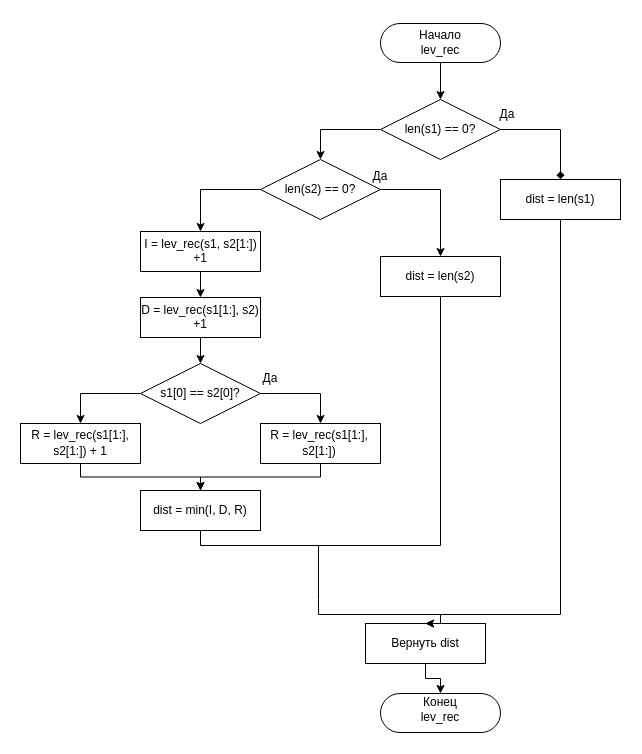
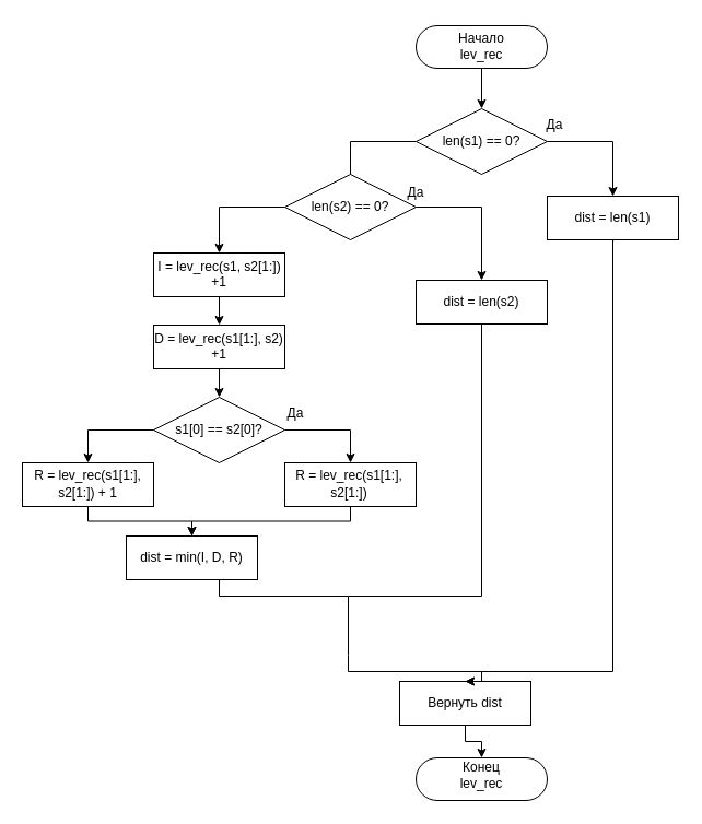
  <mxCell id="0" />
  <mxCell id="1" parent="0" />
  <mxCell id="2" value="" style="rounded=1;whiteSpace=wrap;html=1;arcSize=50;" parent="1" vertex="1"><mxGeometry x="380" y="23" width="120" height="39" as="geometry" /></mxCell>
  <mxCell id="3" value="len(s1) == 0?" style="rhombus;whiteSpace=wrap;html=1;" parent="1" vertex="1"><mxGeometry x="380" y="99" width="120" height="60" as="geometry" /></mxCell>
  <mxCell id="4" value="" style="endArrow=classic;html=1;exitX=0.5;exitY=1;exitDx=0;exitDy=0;entryX=0.5;entryY=0;entryDx=0;entryDy=0;rounded=0;edgeStyle=orthogonalEdgeStyle;" parent="1" source="2" target="3" edge="1"><mxGeometry width="50" height="50" relative="1" as="geometry"><mxPoint x="395" y="407" as="sourcePoint" /><mxPoint x="445" y="357" as="targetPoint" /></mxGeometry></mxCell>
  <mxCell id="5" value="dist = len(s1)" style="rounded=0;whiteSpace=wrap;html=1;" parent="1" vertex="1"><mxGeometry x="500" y="179" width="120" height="40" as="geometry" /></mxCell>
- <mxCell id="6" value="" style="endArrow=diamond;html=1;rounded=0;exitX=1;exitY=0.5;exitDx=0;exitDy=0;entryX=0.5;entryY=0;entryDx=0;entryDy=0;edgeStyle=orthogonalEdgeStyle;" parent="1" source="3" target="5" edge="1"><mxGeometry width="50" height="50" relative="1" as="geometry"><mxPoint x="395" y="414" as="sourcePoint" /><mxPoint x="445" y="364" as="targetPoint" /></mxGeometry></mxCell>
+ <mxCell id="6" value="" style="endArrow=classic;html=1;rounded=0;exitX=1;exitY=0.5;exitDx=0;exitDy=0;entryX=0.5;entryY=0;entryDx=0;entryDy=0;edgeStyle=orthogonalEdgeStyle;" parent="1" source="3" target="5" edge="1"><mxGeometry width="50" height="50" relative="1" as="geometry"><mxPoint x="395" y="414" as="sourcePoint" /><mxPoint x="445" y="364" as="targetPoint" /></mxGeometry></mxCell>
  <mxCell id="7" value="len(s2) == 0?" style="rhombus;whiteSpace=wrap;html=1;" parent="1" vertex="1"><mxGeometry x="260" y="159" width="120" height="60" as="geometry" /></mxCell>
  <mxCell id="8" value="dist = len(s2)" style="rounded=0;whiteSpace=wrap;html=1;" parent="1" vertex="1"><mxGeometry x="380" y="256" width="120" height="40" as="geometry" /></mxCell>
  <mxCell id="9" value="" style="endArrow=classic;html=1;rounded=0;exitX=1;exitY=0.5;exitDx=0;exitDy=0;entryX=0.5;entryY=0;entryDx=0;entryDy=0;edgeStyle=orthogonalEdgeStyle;" parent="1" source="7" target="8" edge="1"><mxGeometry width="50" height="50" relative="1" as="geometry"><mxPoint x="395" y="414" as="sourcePoint" /><mxPoint x="445" y="364" as="targetPoint" /></mxGeometry></mxCell>
- <mxCell id="10" value="" style="endArrow=classic;html=1;rounded=0;exitX=0;exitY=0.5;exitDx=0;exitDy=0;entryX=0.5;entryY=0;entryDx=0;entryDy=0;edgeStyle=orthogonalEdgeStyle;" parent="1" source="3" target="7" edge="1"><mxGeometry width="50" height="50" relative="1" as="geometry"><mxPoint x="395" y="414" as="sourcePoint" /><mxPoint x="445" y="364" as="targetPoint" /></mxGeometry></mxCell>
+ <mxCell id="10" value="" style="endArrow=none;html=1;rounded=0;exitX=0;exitY=0.5;exitDx=0;exitDy=0;entryX=0.5;entryY=0;entryDx=0;entryDy=0;edgeStyle=orthogonalEdgeStyle;" parent="1" source="3" target="7" edge="1"><mxGeometry width="50" height="50" relative="1" as="geometry"><mxPoint x="395" y="414" as="sourcePoint" /><mxPoint x="445" y="364" as="targetPoint" /></mxGeometry></mxCell>
  <mxCell id="11" value="" style="rounded=0;whiteSpace=wrap;html=1;" parent="1" vertex="1"><mxGeometry x="140" y="231" width="120" height="40" as="geometry" /></mxCell>
  <mxCell id="12" value="" style="rounded=0;whiteSpace=wrap;html=1;" parent="1" vertex="1"><mxGeometry x="140" y="297" width="120" height="40" as="geometry" /></mxCell>
  <mxCell id="13" value="s1[0] == s2[0]?" style="rhombus;whiteSpace=wrap;html=1;" parent="1" vertex="1"><mxGeometry x="140" y="363" width="120" height="60" as="geometry" /></mxCell>
  <mxCell id="14" value="" style="rounded=0;whiteSpace=wrap;html=1;" parent="1" vertex="1"><mxGeometry x="260" y="423" width="120" height="40" as="geometry" /></mxCell>
  <mxCell id="15" value="" style="rounded=0;whiteSpace=wrap;html=1;" parent="1" vertex="1"><mxGeometry x="20" y="423" width="120" height="40" as="geometry" /></mxCell>
- <mxCell id="16" value="dist = min(I, D, R)" style="rounded=0;whiteSpace=wrap;html=1;" parent="1" vertex="1"><mxGeometry x="140" y="490" width="120" height="40" as="geometry" /></mxCell>
+ <mxCell id="16" value="dist = min(I, D, R)" style="rounded=0;whiteSpace=wrap;html=1;" parent="1" vertex="1"><mxGeometry x="115" y="490" width="120" height="40" as="geometry" /></mxCell>
  <mxCell id="17" value="" style="endArrow=classic;html=1;rounded=0;exitX=0;exitY=0.5;exitDx=0;exitDy=0;entryX=0.5;entryY=0;entryDx=0;entryDy=0;edgeStyle=orthogonalEdgeStyle;" parent="1" source="7" target="11" edge="1"><mxGeometry width="50" height="50" relative="1" as="geometry"><mxPoint x="334" y="333" as="sourcePoint" /><mxPoint x="384" y="283" as="targetPoint" /></mxGeometry></mxCell>
  <mxCell id="18" value="" style="endArrow=classic;html=1;rounded=0;exitX=0.5;exitY=1;exitDx=0;exitDy=0;entryX=0.5;entryY=0;entryDx=0;entryDy=0;edgeStyle=orthogonalEdgeStyle;" parent="1" source="11" target="12" edge="1"><mxGeometry width="50" height="50" relative="1" as="geometry"><mxPoint x="334" y="333" as="sourcePoint" /><mxPoint x="384" y="283" as="targetPoint" /></mxGeometry></mxCell>
  <mxCell id="19" value="" style="endArrow=classic;html=1;rounded=0;exitX=0.5;exitY=1;exitDx=0;exitDy=0;entryX=0.5;entryY=0;entryDx=0;entryDy=0;edgeStyle=orthogonalEdgeStyle;" parent="1" source="12" target="13" edge="1"><mxGeometry width="50" height="50" relative="1" as="geometry"><mxPoint x="334" y="333" as="sourcePoint" /><mxPoint x="384" y="283" as="targetPoint" /></mxGeometry></mxCell>
  <mxCell id="20" value="" style="endArrow=classic;html=1;rounded=0;exitX=1;exitY=0.5;exitDx=0;exitDy=0;entryX=0.5;entryY=0;entryDx=0;entryDy=0;edgeStyle=orthogonalEdgeStyle;" parent="1" source="13" target="14" edge="1"><mxGeometry width="50" height="50" relative="1" as="geometry"><mxPoint x="334" y="333" as="sourcePoint" /><mxPoint x="384" y="283" as="targetPoint" /></mxGeometry></mxCell>
  <mxCell id="21" value="" style="endArrow=classic;html=1;rounded=0;exitX=0;exitY=0.5;exitDx=0;exitDy=0;entryX=0.5;entryY=0;entryDx=0;entryDy=0;edgeStyle=orthogonalEdgeStyle;" parent="1" source="13" target="15" edge="1"><mxGeometry width="50" height="50" relative="1" as="geometry"><mxPoint x="334" y="333" as="sourcePoint" /><mxPoint x="384" y="283" as="targetPoint" /></mxGeometry></mxCell>
  <mxCell id="22" value="" style="endArrow=classic;html=1;rounded=0;exitX=0.5;exitY=1;exitDx=0;exitDy=0;entryX=0.5;entryY=0;entryDx=0;entryDy=0;edgeStyle=orthogonalEdgeStyle;" parent="1" source="14" target="16" edge="1"><mxGeometry width="50" height="50" relative="1" as="geometry"><mxPoint x="334" y="333" as="sourcePoint" /><mxPoint x="384" y="283" as="targetPoint" /></mxGeometry></mxCell>
  <mxCell id="23" value="" style="endArrow=classic;html=1;rounded=0;exitX=0.5;exitY=1;exitDx=0;exitDy=0;entryX=0.5;entryY=0;entryDx=0;entryDy=0;edgeStyle=orthogonalEdgeStyle;" parent="1" source="15" target="16" edge="1"><mxGeometry width="50" height="50" relative="1" as="geometry"><mxPoint x="334" y="333" as="sourcePoint" /><mxPoint x="384" y="283" as="targetPoint" /></mxGeometry></mxCell>
  <mxCell id="24" value="Вернуть dist" style="rounded=0;whiteSpace=wrap;html=1;" parent="1" vertex="1"><mxGeometry x="365" y="623" width="120" height="40" as="geometry" /></mxCell>
  <mxCell id="25" value="" style="rounded=1;whiteSpace=wrap;html=1;arcSize=50;" parent="1" vertex="1"><mxGeometry x="380" y="693" width="120" height="39" as="geometry" /></mxCell>
  <mxCell id="26" value="" style="endArrow=none;html=1;rounded=0;exitX=0.5;exitY=1;exitDx=0;exitDy=0;entryX=0.5;entryY=0;entryDx=0;entryDy=0;edgeStyle=orthogonalEdgeStyle;endFill=0;" parent="1" source="16" edge="1"><mxGeometry width="50" height="50" relative="1" as="geometry"><mxPoint x="334" y="453" as="sourcePoint" /><mxPoint x="318" y="559" as="targetPoint" /><Array as="points"><mxPoint x="200" y="545" /><mxPoint x="318" y="545" /></Array></mxGeometry></mxCell>
  <mxCell id="27" value="" style="endArrow=none;html=1;rounded=0;exitX=0.5;exitY=1;exitDx=0;exitDy=0;edgeStyle=orthogonalEdgeStyle;endFill=0;" parent="1" source="8" edge="1"><mxGeometry width="50" height="50" relative="1" as="geometry"><mxPoint x="334" y="453" as="sourcePoint" /><mxPoint x="318" y="599" as="targetPoint" /><Array as="points"><mxPoint x="440" y="545" /><mxPoint x="318" y="545" /></Array></mxGeometry></mxCell>
  <mxCell id="28" value="" style="endArrow=classic;html=1;rounded=0;exitX=0.5;exitY=1;exitDx=0;exitDy=0;entryX=0.5;entryY=0;entryDx=0;entryDy=0;edgeStyle=orthogonalEdgeStyle;" parent="1" target="24" edge="1"><mxGeometry width="50" height="50" relative="1" as="geometry"><mxPoint x="318" y="599" as="sourcePoint" /><mxPoint x="384" y="403" as="targetPoint" /><Array as="points"><mxPoint x="318" y="614" /><mxPoint x="440" y="614" /></Array></mxGeometry></mxCell>
  <mxCell id="29" value="" style="endArrow=classic;html=1;rounded=0;exitX=0.5;exitY=1;exitDx=0;exitDy=0;entryX=0.5;entryY=0;entryDx=0;entryDy=0;edgeStyle=orthogonalEdgeStyle;" parent="1" source="5" target="24" edge="1"><mxGeometry width="50" height="50" relative="1" as="geometry"><mxPoint x="334" y="453" as="sourcePoint" /><mxPoint x="384" y="403" as="targetPoint" /><Array as="points"><mxPoint x="560" y="614" /><mxPoint x="440" y="614" /></Array></mxGeometry></mxCell>
  <mxCell id="30" value="" style="endArrow=classic;html=1;rounded=0;exitX=0.5;exitY=1;exitDx=0;exitDy=0;entryX=0.5;entryY=0;entryDx=0;entryDy=0;edgeStyle=orthogonalEdgeStyle;" parent="1" source="24" target="25" edge="1"><mxGeometry width="50" height="50" relative="1" as="geometry"><mxPoint x="334" y="453" as="sourcePoint" /><mxPoint x="384" y="403" as="targetPoint" /></mxGeometry></mxCell>
  <mxCell id="31" value="Да" style="text;html=1;strokeColor=none;fillColor=none;align=center;verticalAlign=middle;whiteSpace=wrap;rounded=0;" parent="1" vertex="1"><mxGeometry x="350" y="161" width="60" height="30" as="geometry" /></mxCell>
  <mxCell id="32" value="Да" style="text;html=1;strokeColor=none;fillColor=none;align=center;verticalAlign=middle;whiteSpace=wrap;rounded=0;" parent="1" vertex="1"><mxGeometry x="477" y="99" width="60" height="30" as="geometry" /></mxCell>
  <mxCell id="33" value="Да" style="text;html=1;strokeColor=none;fillColor=none;align=center;verticalAlign=middle;whiteSpace=wrap;rounded=0;" parent="1" vertex="1"><mxGeometry x="240" y="363" width="60" height="30" as="geometry" /></mxCell>
  <mxCell id="34" value="Начало" style="text;html=1;strokeColor=none;fillColor=none;align=center;verticalAlign=middle;whiteSpace=wrap;rounded=0;" vertex="1" parent="1"><mxGeometry x="384" y="20" width="112" height="30" as="geometry" /></mxCell>
  <mxCell id="35" value="lev_rec" style="text;html=1;strokeColor=none;fillColor=none;align=center;verticalAlign=middle;whiteSpace=wrap;rounded=0;" vertex="1" parent="1"><mxGeometry x="384" y="35" width="112" height="30" as="geometry" /></mxCell>
  <mxCell id="36" value="Конец" style="text;html=1;strokeColor=none;fillColor=none;align=center;verticalAlign=middle;whiteSpace=wrap;rounded=0;" vertex="1" parent="1"><mxGeometry x="384" y="687" width="112" height="30" as="geometry" /></mxCell>
  <mxCell id="37" value="lev_rec" style="text;html=1;strokeColor=none;fillColor=none;align=center;verticalAlign=middle;whiteSpace=wrap;rounded=0;" vertex="1" parent="1"><mxGeometry x="384" y="702" width="112" height="30" as="geometry" /></mxCell>
  <mxCell id="38" value="I = lev_rec(s1, s2[1:])" style="text;html=1;strokeColor=none;fillColor=none;align=center;verticalAlign=middle;whiteSpace=wrap;rounded=0;" vertex="1" parent="1"><mxGeometry x="134.5" y="229" width="131" height="30" as="geometry" /></mxCell>
  <mxCell id="39" value="+1" style="text;html=1;strokeColor=none;fillColor=none;align=center;verticalAlign=middle;whiteSpace=wrap;rounded=0;" vertex="1" parent="1"><mxGeometry x="170" y="243" width="60" height="30" as="geometry" /></mxCell>
  <mxCell id="40" value="D = lev_rec(s1[1:], s2)" style="text;html=1;strokeColor=none;fillColor=none;align=center;verticalAlign=middle;whiteSpace=wrap;rounded=0;" vertex="1" parent="1"><mxGeometry x="132" y="295" width="136" height="30" as="geometry" /></mxCell>
  <mxCell id="41" value="+1" style="text;html=1;strokeColor=none;fillColor=none;align=center;verticalAlign=middle;whiteSpace=wrap;rounded=0;" vertex="1" parent="1"><mxGeometry x="132" y="309" width="136" height="30" as="geometry" /></mxCell>
  <mxCell id="42" value="R = lev_rec(s1[1:]," style="text;html=1;strokeColor=none;fillColor=none;align=center;verticalAlign=middle;whiteSpace=wrap;rounded=0;" vertex="1" parent="1"><mxGeometry x="21" y="420" width="118" height="30" as="geometry" /></mxCell>
  <mxCell id="43" value="s2[1:]) + 1" style="text;html=1;strokeColor=none;fillColor=none;align=center;verticalAlign=middle;whiteSpace=wrap;rounded=0;" vertex="1" parent="1"><mxGeometry x="21" y="436" width="118" height="30" as="geometry" /></mxCell>
  <mxCell id="44" value="R = lev_rec(s1[1:]," style="text;html=1;strokeColor=none;fillColor=none;align=center;verticalAlign=middle;whiteSpace=wrap;rounded=0;" vertex="1" parent="1"><mxGeometry x="260" y="420" width="118" height="30" as="geometry" /></mxCell>
  <mxCell id="45" value="s2[1:])" style="text;html=1;strokeColor=none;fillColor=none;align=center;verticalAlign=middle;whiteSpace=wrap;rounded=0;" vertex="1" parent="1"><mxGeometry x="260" y="436" width="118" height="30" as="geometry" /></mxCell>
